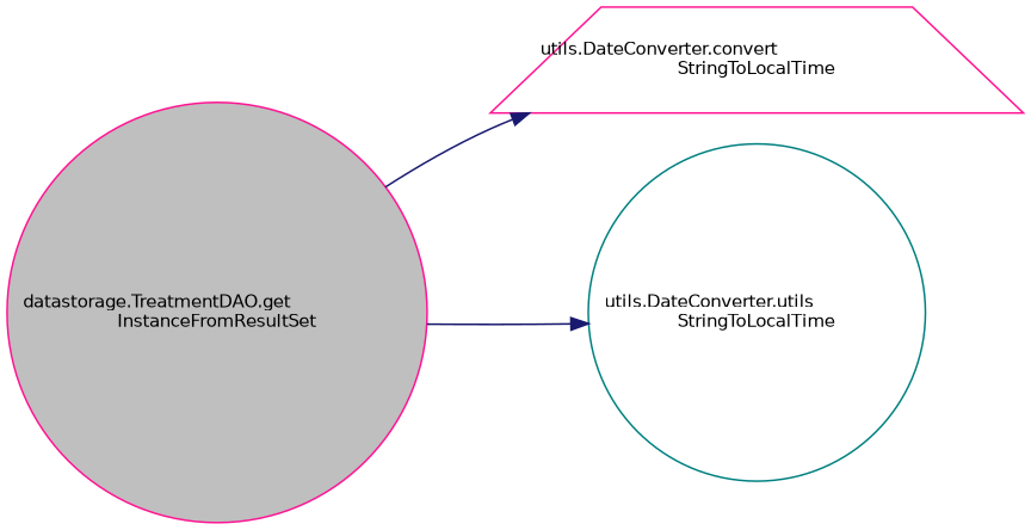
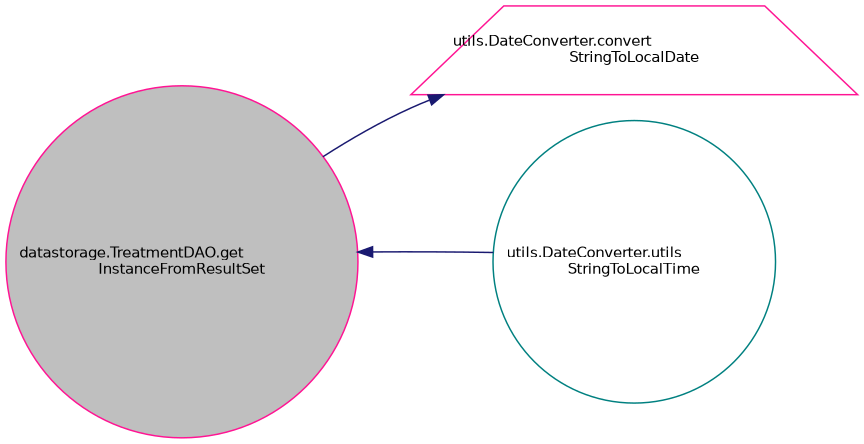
  digraph {
    rankdir=LR
    node [color=deeppink fillcolor=white fontname=Helvetica fontsize=10 shape=circle style=filled]
    edge [color=midnightblue fontname=Helvetica fontsize=10 labelfontname=Helvetica labelfontsize=10 style=solid]
    n1 [fillcolor=grey75 fontcolor=black height=0.2 label="datastorage.TreatmentDAO.get\lInstanceFromResultSet" width=0.4]
-   n2 [height=0.2 label="utils.DateConverter.convert\lStringToLocalTime" shape=trapezium width=0.4]
+   n2 [height=0.2 label="utils.DateConverter.convert\lStringToLocalDate" shape=trapezium width=0.4]
    n3 [color=teal height=0.2 label="utils.DateConverter.utils\lStringToLocalTime" width=0.4]
    n1 -> n2
-   n1 -> n3
+   n3 -> n1
  }
